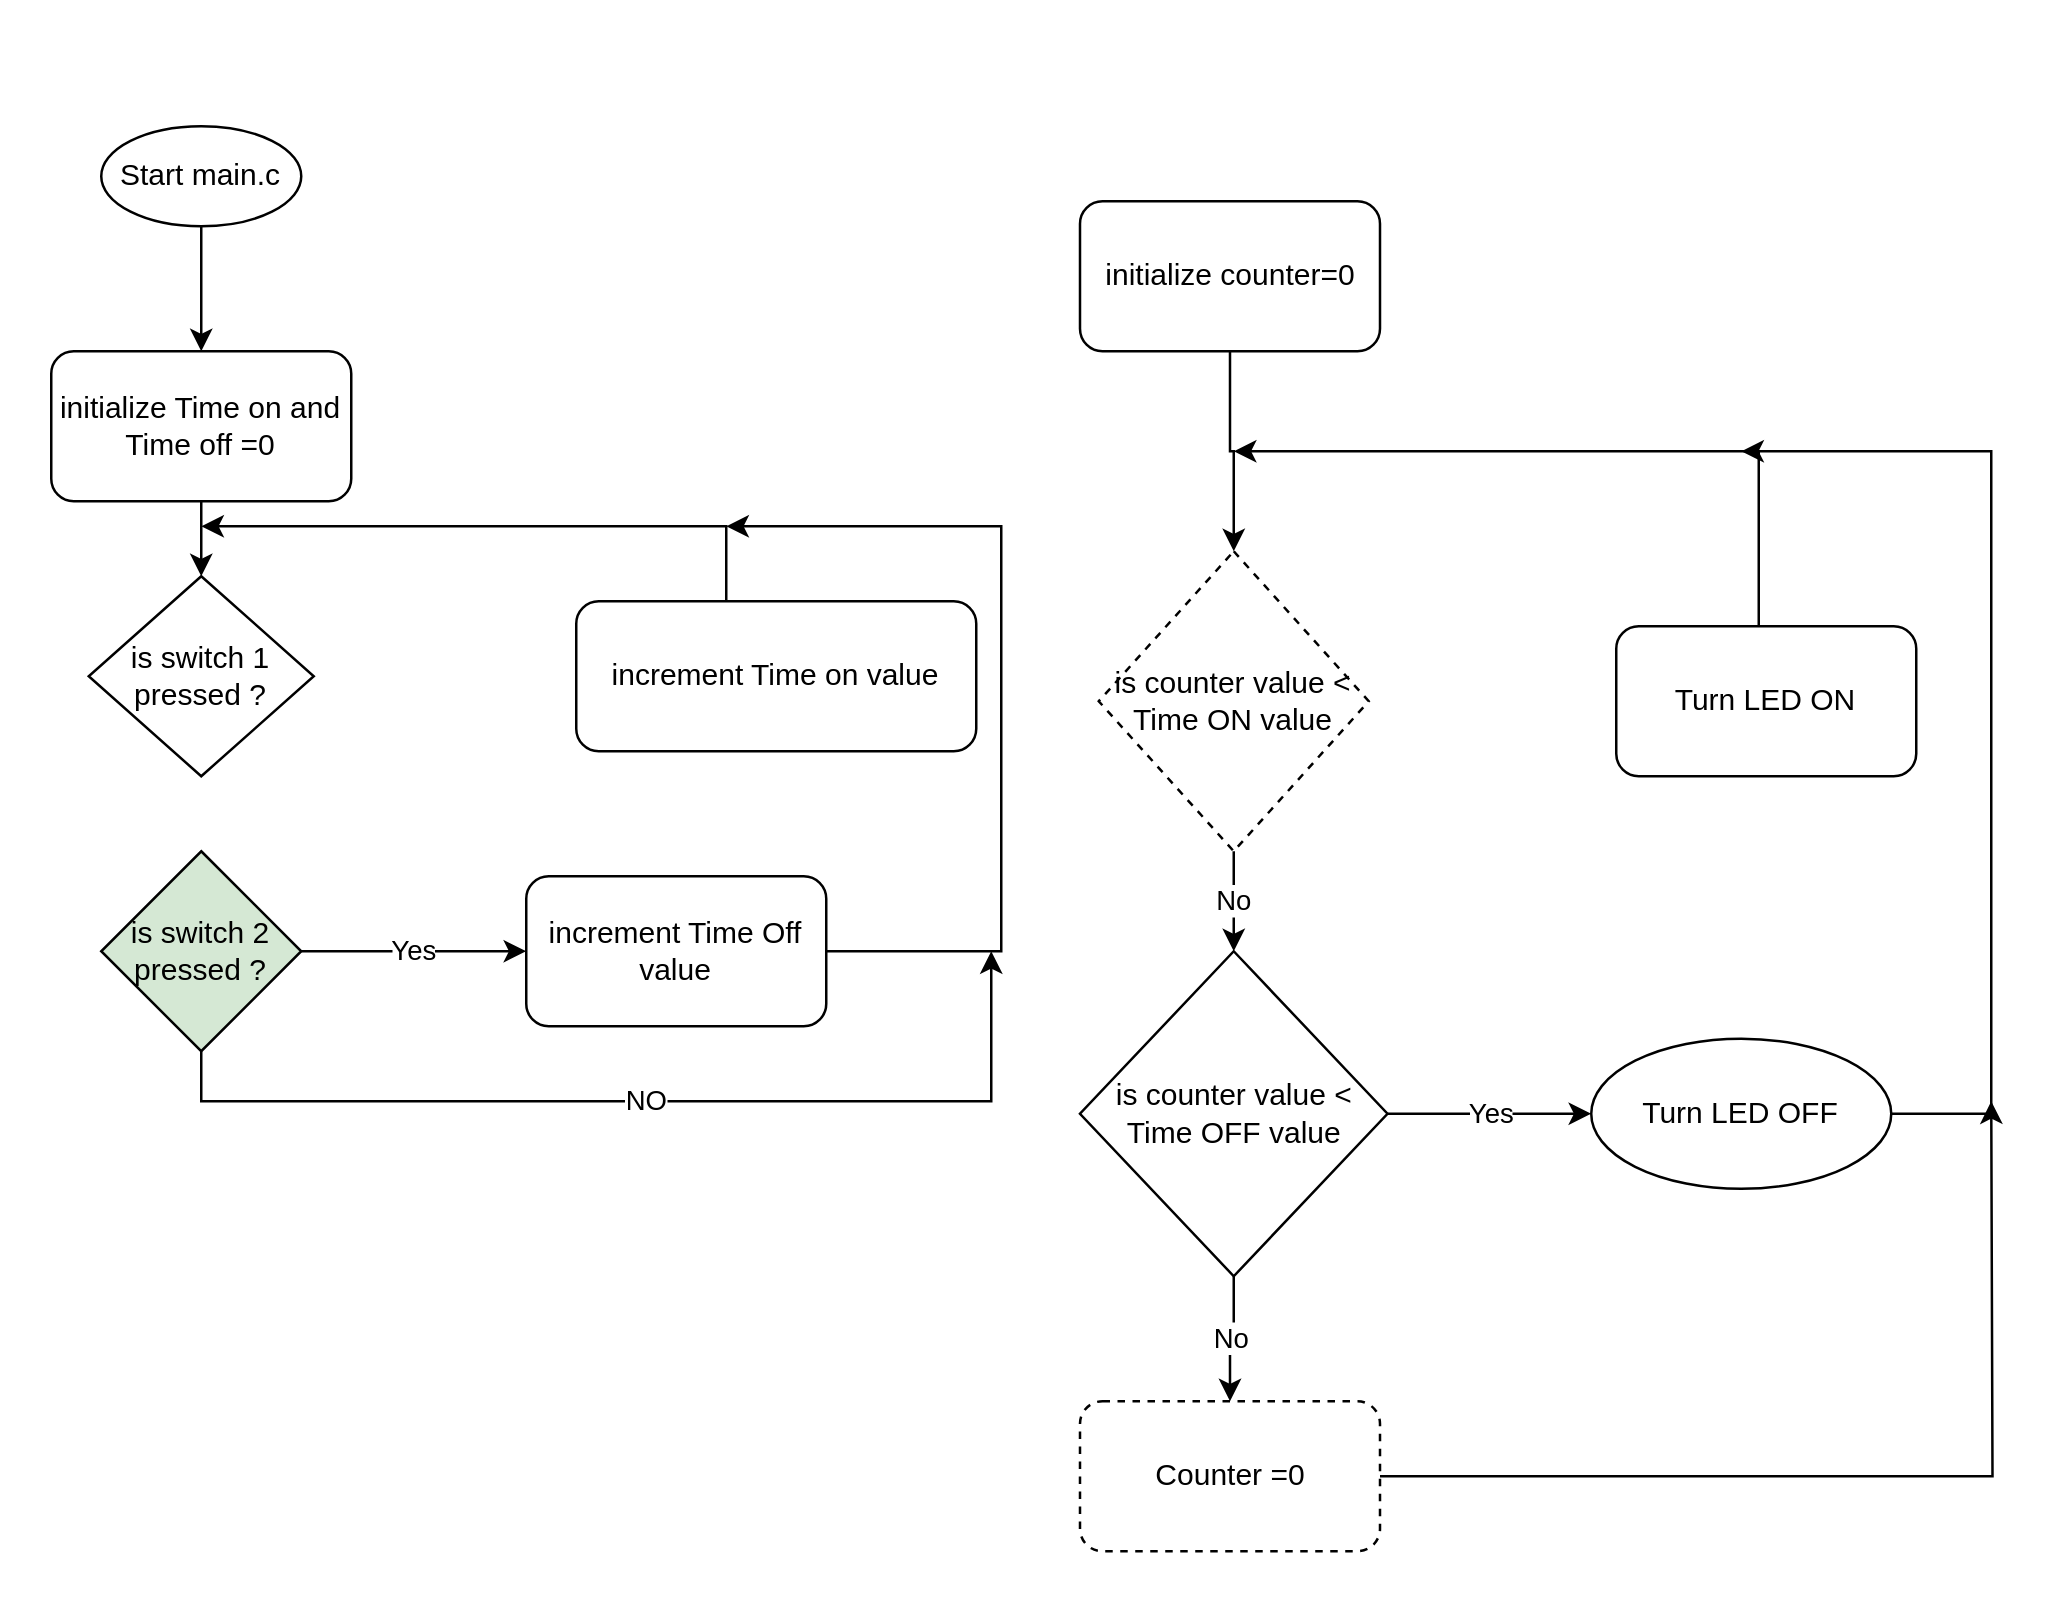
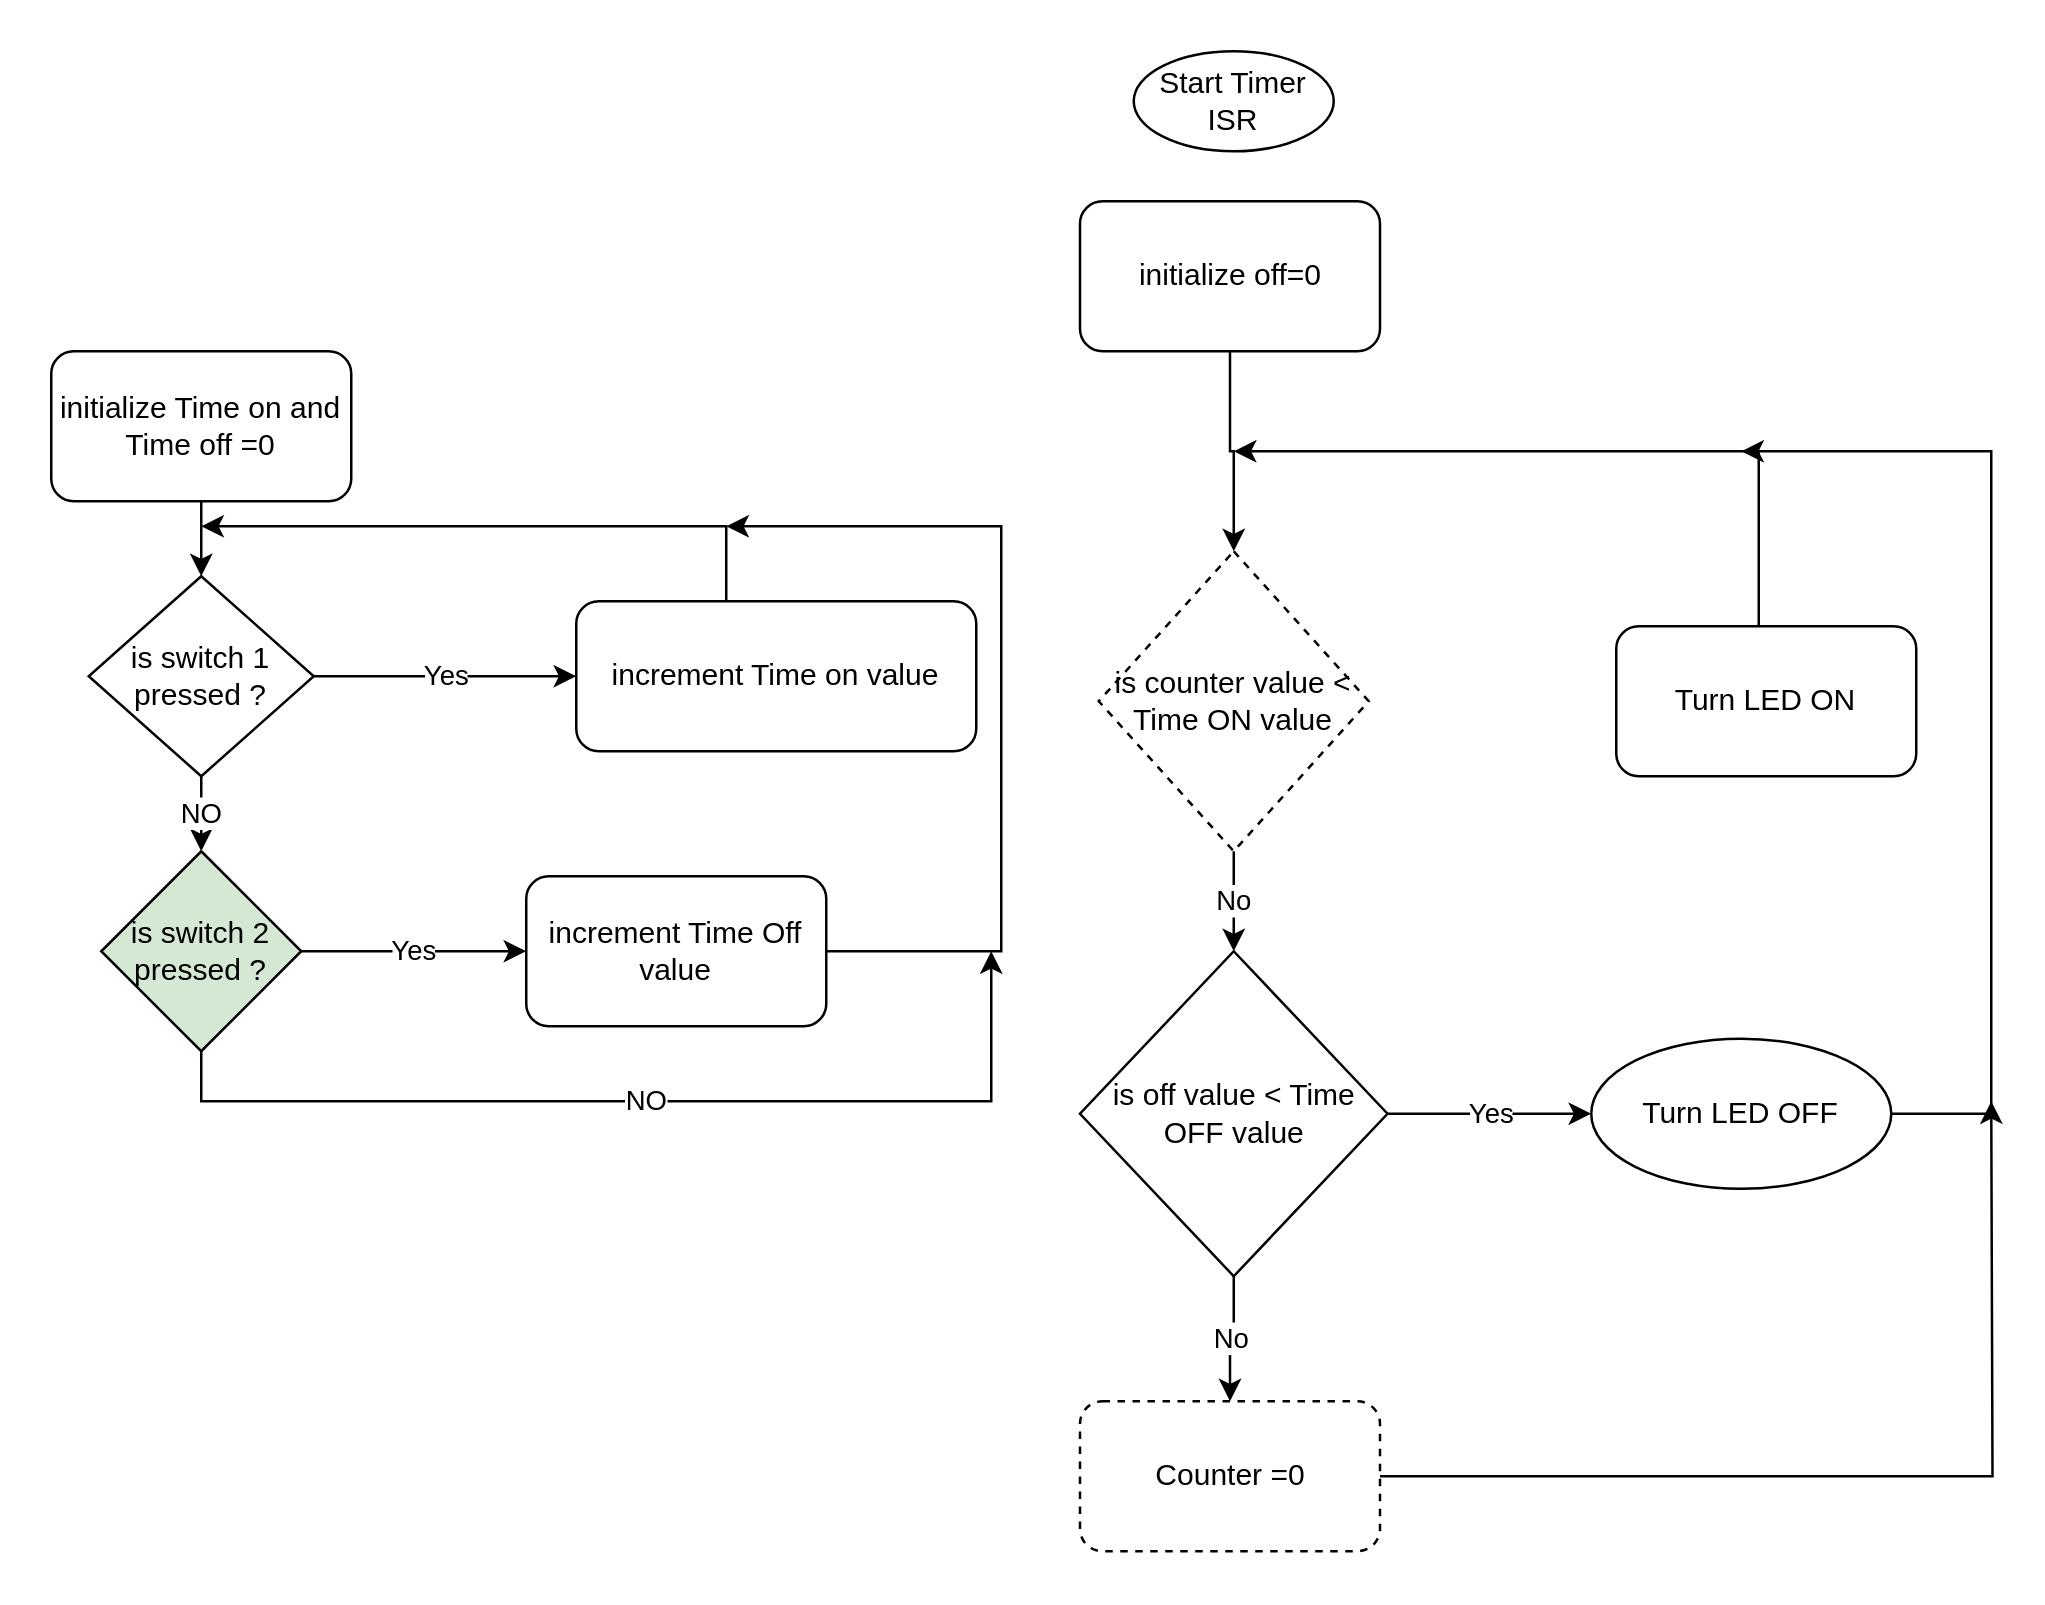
  <mxCell id="0" />
  <mxCell id="1" parent="0" />
- <mxCell id="2" value="" style="edgeStyle=orthogonalEdgeStyle;rounded=0;orthogonalLoop=1;jettySize=auto;html=1;" edge="1" parent="1" source="3" target="5"><mxGeometry relative="1" as="geometry" /></mxCell>
- <mxCell id="3" value="Start main.c" style="ellipse;whiteSpace=wrap;html=1;" vertex="1" parent="1"><mxGeometry x="40" y="50" width="80" height="40" as="geometry" /></mxCell>
  <mxCell id="4" value="" style="edgeStyle=orthogonalEdgeStyle;rounded=0;orthogonalLoop=1;jettySize=auto;html=1;" edge="1" parent="1" source="5" target="8"><mxGeometry relative="1" as="geometry" /></mxCell>
  <mxCell id="5" value="initialize Time on and Time off =0" style="rounded=1;whiteSpace=wrap;html=1;" vertex="1" parent="1"><mxGeometry x="20" y="140" width="120" height="60" as="geometry" /></mxCell>
+ <mxCell id="6" value="Yes" style="edgeStyle=orthogonalEdgeStyle;rounded=0;orthogonalLoop=1;jettySize=auto;html=1;" edge="1" parent="1" source="8" target="10"><mxGeometry relative="1" as="geometry" /></mxCell>
+ <mxCell id="7" value="NO" style="edgeStyle=orthogonalEdgeStyle;rounded=0;orthogonalLoop=1;jettySize=auto;html=1;" edge="1" parent="1" source="8" target="13"><mxGeometry relative="1" as="geometry" /></mxCell>
  <mxCell id="8" value="is switch 1 pressed ?" style="rhombus;whiteSpace=wrap;html=1;" vertex="1" parent="1"><mxGeometry x="35" y="230" width="90" height="80" as="geometry" /></mxCell>
  <mxCell id="9" style="edgeStyle=orthogonalEdgeStyle;rounded=0;orthogonalLoop=1;jettySize=auto;html=1;" edge="1" parent="1" source="10"><mxGeometry relative="1" as="geometry"><mxPoint x="80" y="210" as="targetPoint" /><Array as="points"><mxPoint x="290" y="210" /></Array></mxGeometry></mxCell>
  <mxCell id="10" value="increment Time on value" style="rounded=1;whiteSpace=wrap;html=1;" vertex="1" parent="1"><mxGeometry x="230" y="240" width="160" height="60" as="geometry" /></mxCell>
  <mxCell id="11" value="Yes" style="edgeStyle=orthogonalEdgeStyle;rounded=0;orthogonalLoop=1;jettySize=auto;html=1;" edge="1" parent="1" source="13" target="15"><mxGeometry relative="1" as="geometry" /></mxCell>
  <mxCell id="12" value="NO" style="edgeStyle=orthogonalEdgeStyle;rounded=0;orthogonalLoop=1;jettySize=auto;html=1;exitX=0.5;exitY=1;exitDx=0;exitDy=0;" edge="1" parent="1" source="13"><mxGeometry relative="1" as="geometry"><mxPoint x="396" y="380" as="targetPoint" /><Array as="points"><mxPoint x="80" y="440" /><mxPoint x="396" y="440" /></Array></mxGeometry></mxCell>
  <mxCell id="13" value="is switch 2 pressed ?" style="rhombus;whiteSpace=wrap;html=1;fillColor=#d5e8d4;" vertex="1" parent="1"><mxGeometry x="40" y="340" width="80" height="80" as="geometry" /></mxCell>
  <mxCell id="14" style="edgeStyle=orthogonalEdgeStyle;rounded=0;orthogonalLoop=1;jettySize=auto;html=1;" edge="1" parent="1" source="15"><mxGeometry relative="1" as="geometry"><mxPoint x="290" y="210" as="targetPoint" /><Array as="points"><mxPoint x="400" y="380" /><mxPoint x="400" y="210" /></Array></mxGeometry></mxCell>
  <mxCell id="15" value="increment Time Off value" style="rounded=1;whiteSpace=wrap;html=1;" vertex="1" parent="1"><mxGeometry x="210" y="350" width="120" height="60" as="geometry" /></mxCell>
+ <mxCell id="16" value="Start Timer ISR" style="ellipse;whiteSpace=wrap;html=1;" vertex="1" parent="1"><mxGeometry x="453" width="80" height="40" as="geometry" y="20" /></mxCell>
  <mxCell id="17" value="" style="edgeStyle=orthogonalEdgeStyle;rounded=0;orthogonalLoop=1;jettySize=auto;html=1;" edge="1" parent="1" source="18" target="20"><mxGeometry relative="1" as="geometry" /></mxCell>
- <mxCell id="18" value="initialize counter=0" style="rounded=1;whiteSpace=wrap;html=1;" vertex="1" parent="1"><mxGeometry x="431.5" y="80" width="120" height="60" as="geometry" /></mxCell>
+ <mxCell id="18" value="initialize off=0" style="rounded=1;whiteSpace=wrap;html=1;" vertex="1" parent="1"><mxGeometry x="431.5" y="80" width="120" height="60" as="geometry" /></mxCell>
  <mxCell id="19" value="No" style="edgeStyle=orthogonalEdgeStyle;rounded=0;orthogonalLoop=1;jettySize=auto;html=1;" edge="1" parent="1" source="20" target="25"><mxGeometry relative="1" as="geometry" /></mxCell>
  <mxCell id="20" value="is counter value &amp;lt; Time ON value" style="rhombus;whiteSpace=wrap;html=1;dashed=1;" vertex="1" parent="1"><mxGeometry x="439" y="220" width="108" height="120" as="geometry" /></mxCell>
  <mxCell id="21" style="edgeStyle=orthogonalEdgeStyle;rounded=0;orthogonalLoop=1;jettySize=auto;html=1;" edge="1" parent="1" source="22"><mxGeometry relative="1" as="geometry"><mxPoint x="493" y="180" as="targetPoint" /><Array as="points"><mxPoint x="703" y="180" /></Array></mxGeometry></mxCell>
  <mxCell id="22" value="Turn LED ON" style="rounded=1;whiteSpace=wrap;html=1;" vertex="1" parent="1"><mxGeometry x="646" y="250" width="120" height="60" as="geometry" /></mxCell>
  <mxCell id="23" value="Yes" style="edgeStyle=orthogonalEdgeStyle;rounded=0;orthogonalLoop=1;jettySize=auto;html=1;" edge="1" parent="1" source="25" target="27"><mxGeometry relative="1" as="geometry" /></mxCell>
  <mxCell id="24" value="No" style="edgeStyle=orthogonalEdgeStyle;rounded=0;orthogonalLoop=1;jettySize=auto;html=1;" edge="1" parent="1" source="25" target="29"><mxGeometry relative="1" as="geometry" /></mxCell>
- <mxCell id="25" value="is counter value &amp;lt; Time OFF value" style="rhombus;whiteSpace=wrap;html=1;" vertex="1" parent="1"><mxGeometry x="431.5" y="380" width="123" height="130" as="geometry" /></mxCell>
+ <mxCell id="25" value="is off value &amp;lt; Time OFF value" style="rhombus;whiteSpace=wrap;html=1;" vertex="1" parent="1"><mxGeometry x="431.5" y="380" width="123" height="130" as="geometry" /></mxCell>
  <mxCell id="26" style="edgeStyle=orthogonalEdgeStyle;rounded=0;orthogonalLoop=1;jettySize=auto;html=1;" edge="1" parent="1" source="27"><mxGeometry relative="1" as="geometry"><mxPoint x="696" y="180" as="targetPoint" /><Array as="points"><mxPoint x="796" y="445" /><mxPoint x="796" y="180" /></Array></mxGeometry></mxCell>
  <mxCell id="27" value="Turn LED OFF" style="ellipse;whiteSpace=wrap;html=1;" vertex="1" parent="1"><mxGeometry x="636" y="415" width="120" height="60" as="geometry" /></mxCell>
  <mxCell id="28" style="edgeStyle=orthogonalEdgeStyle;rounded=0;orthogonalLoop=1;jettySize=auto;html=1;" edge="1" parent="1" source="29"><mxGeometry relative="1" as="geometry"><mxPoint x="796" y="440" as="targetPoint" /></mxGeometry></mxCell>
  <mxCell id="29" value="Counter =0" style="rounded=1;whiteSpace=wrap;html=1;dashed=1;" vertex="1" parent="1"><mxGeometry x="431.5" y="560" width="120" height="60" as="geometry" /></mxCell>
